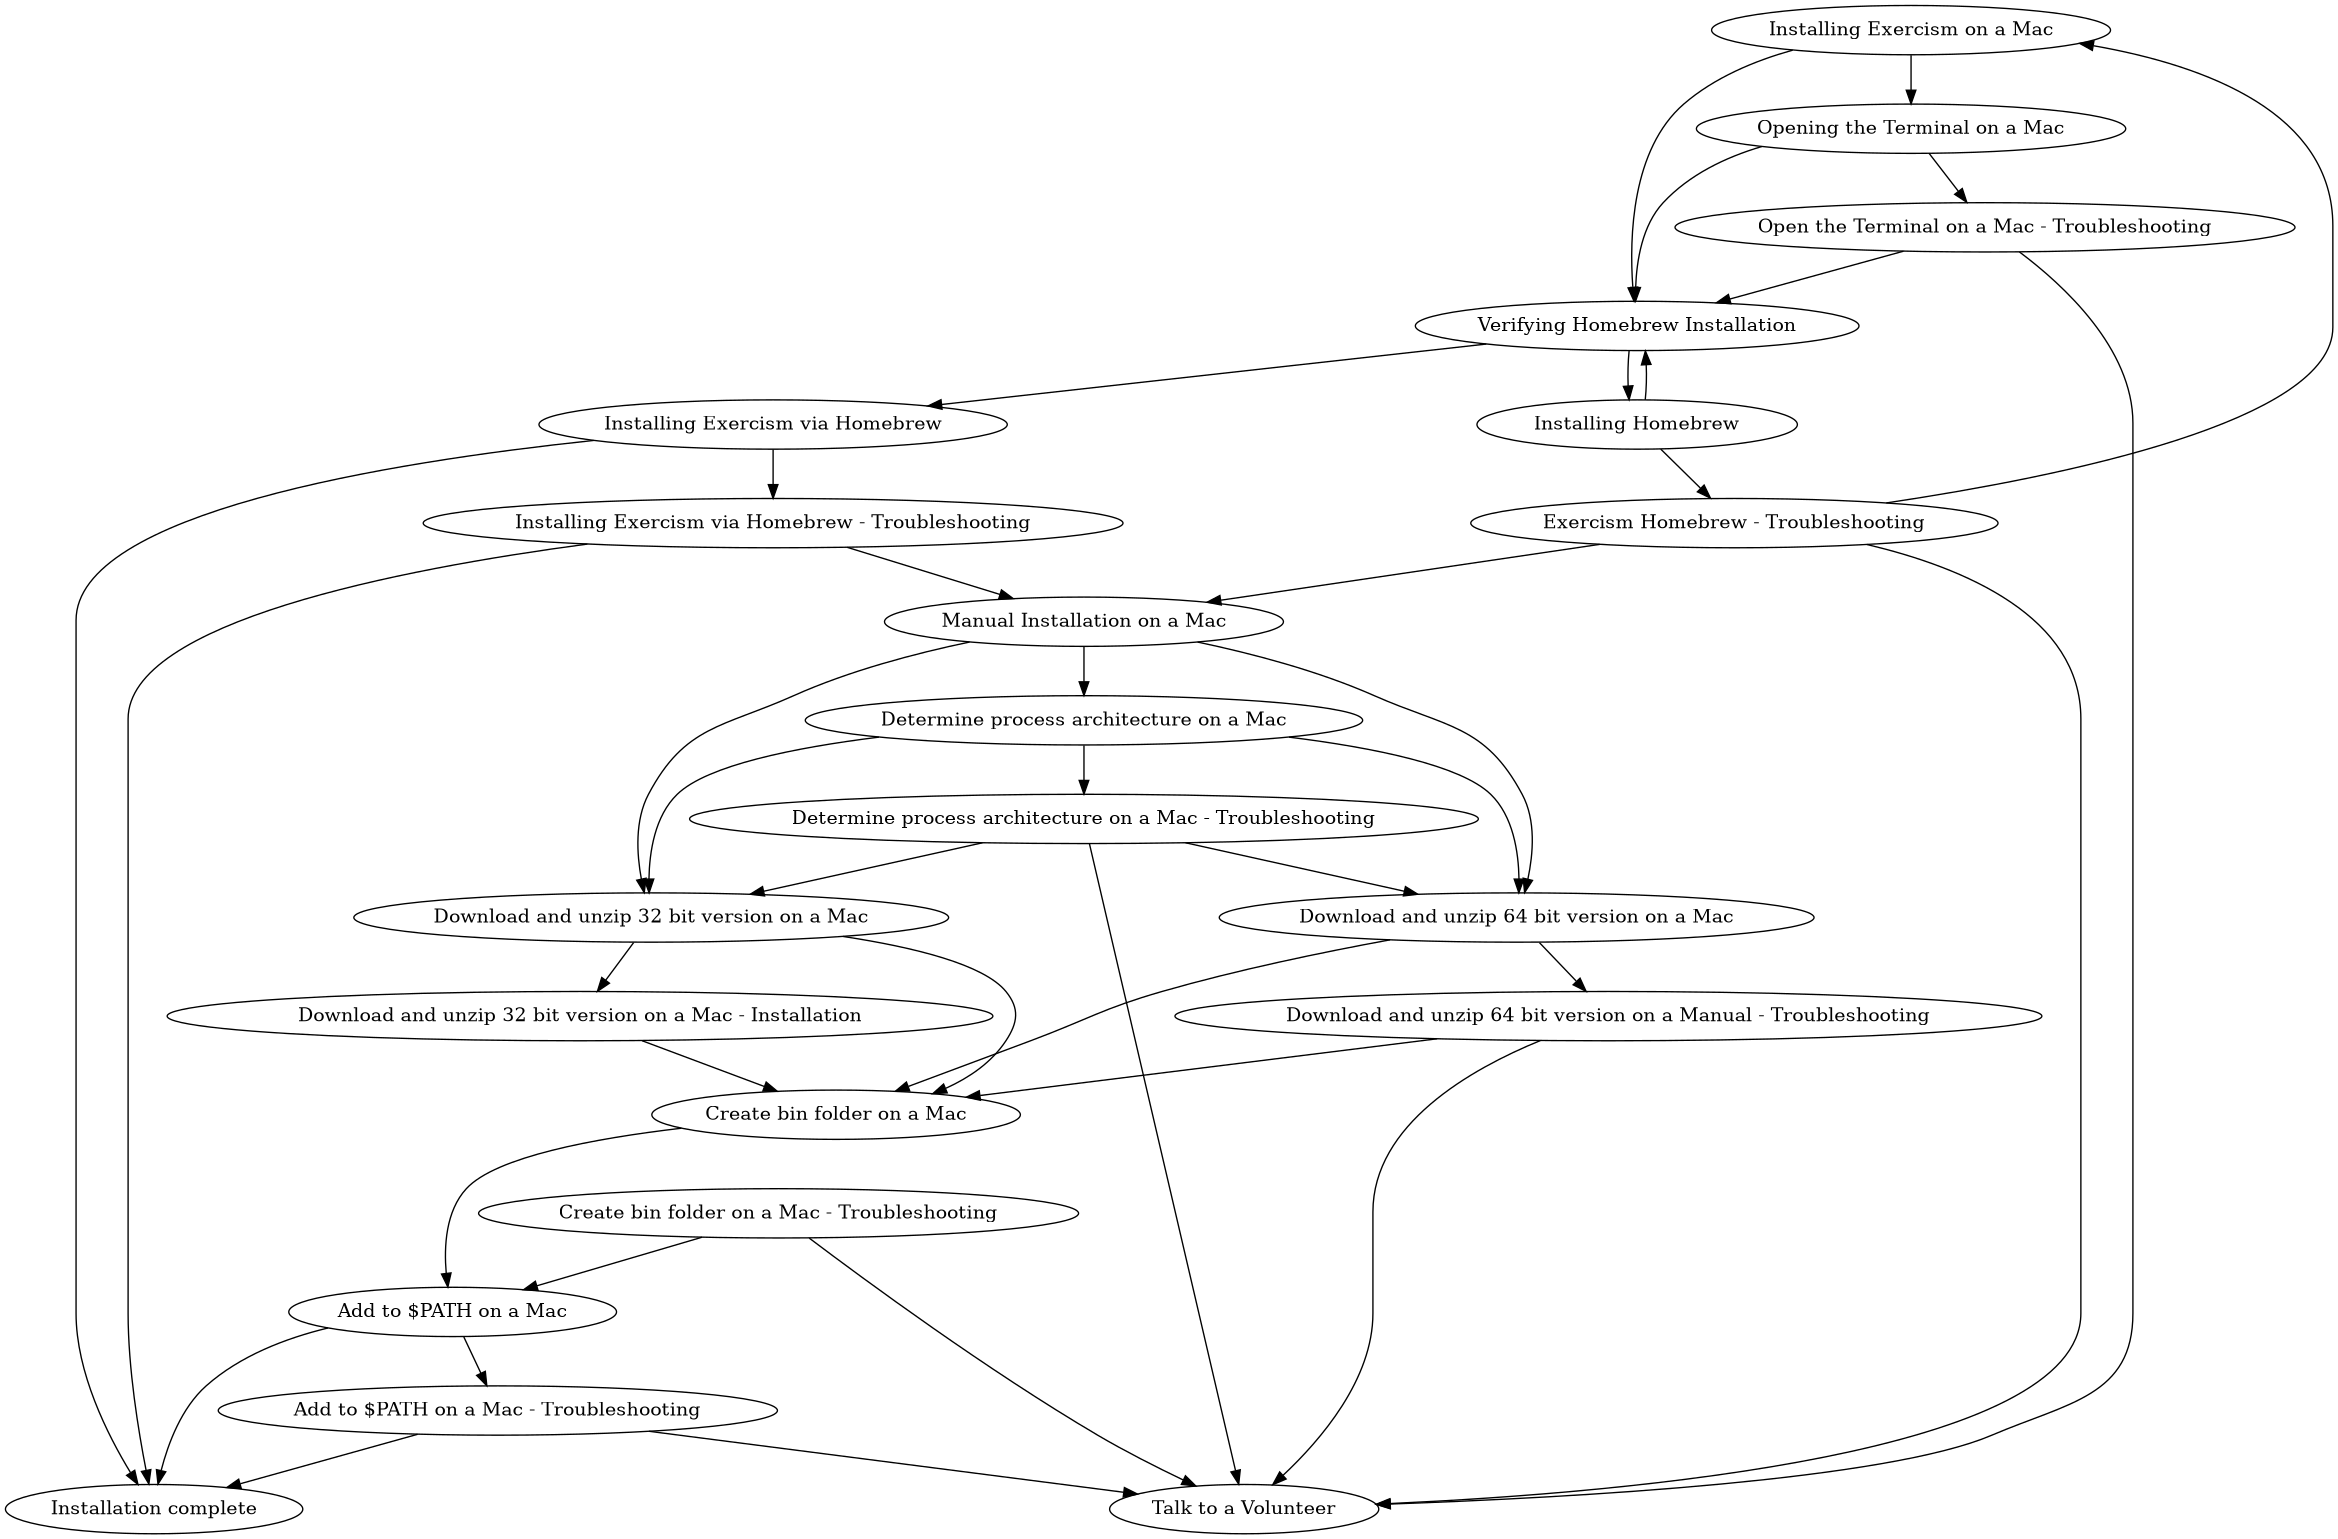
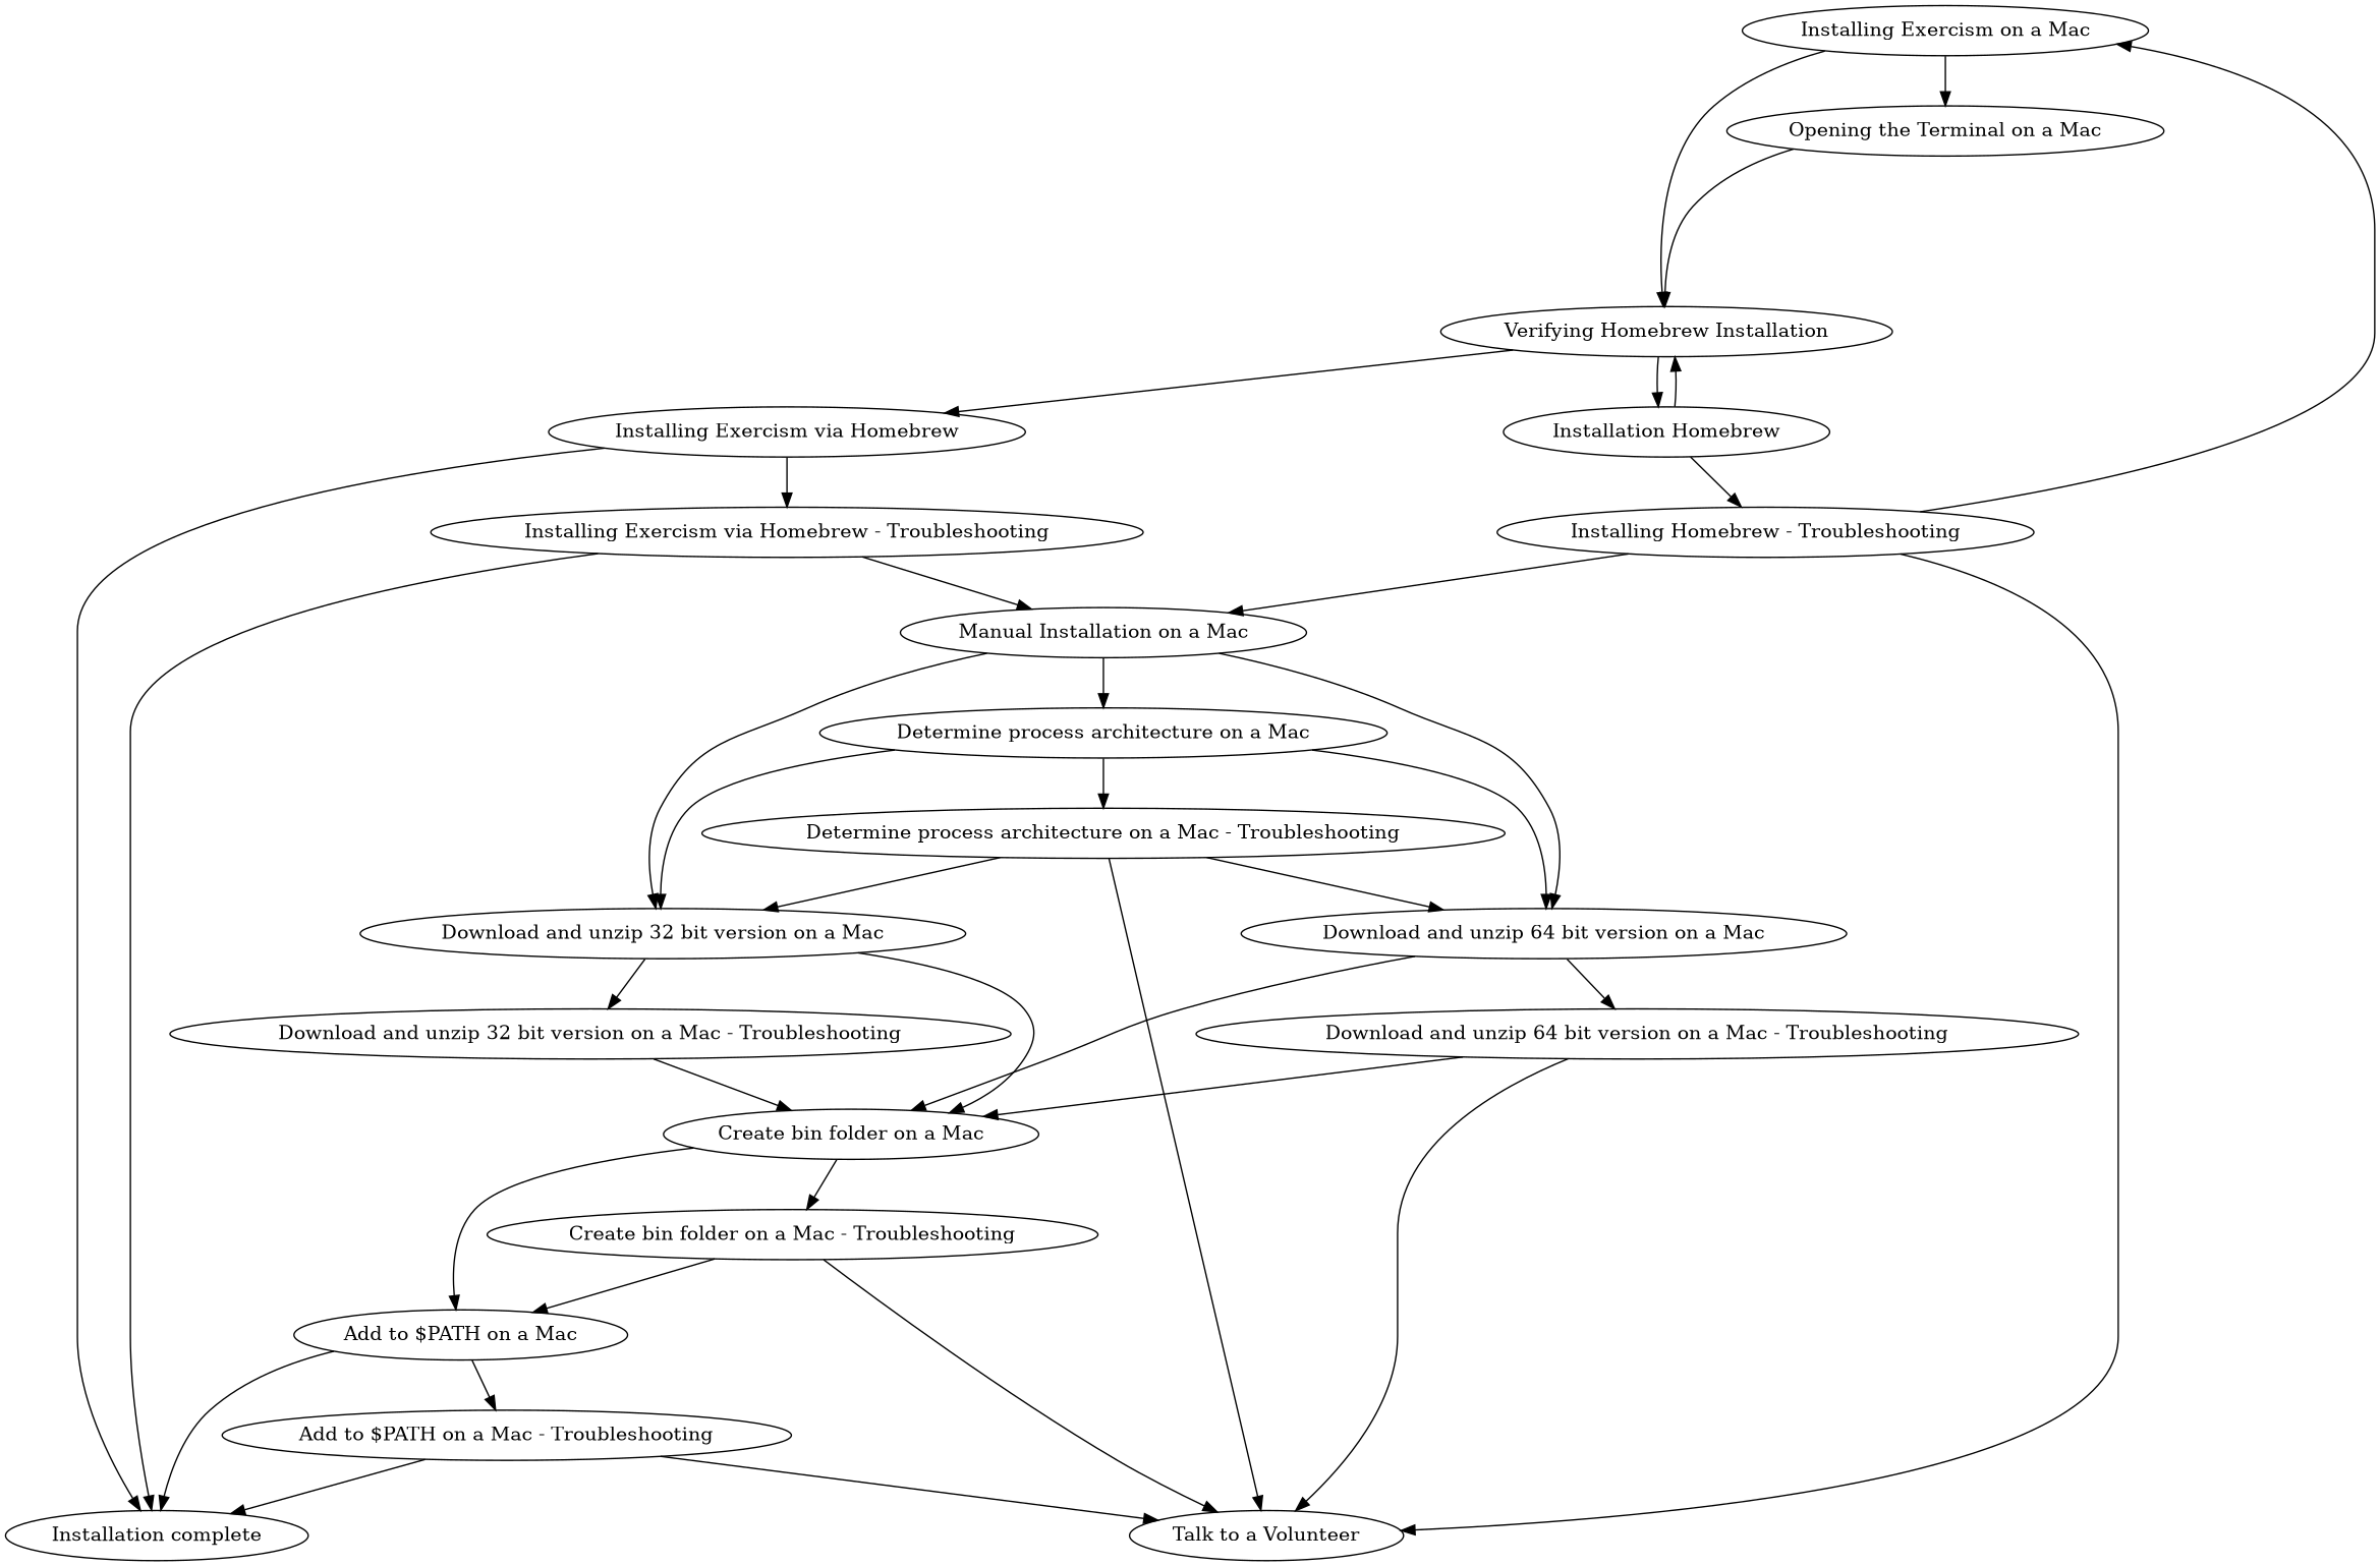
  digraph {
    "Installing Exercism on a Mac"
    "Verifying Homebrew Installation"
    "Opening the Terminal on a Mac"
    "Installing Exercism via Homebrew"
-   "Installing Homebrew"
-   "Open the Terminal on a Mac - Troubleshooting"
+   "Installing Homebrew" [label="Installation Homebrew"]
    "Add to $PATH on a Mac"
    "Installation complete"
    "Add to $PATH on a Mac - Troubleshooting"
    "Talk to a Volunteer"
    "Create bin folder on a Mac"
    "Create bin folder on a Mac - Troubleshooting"
    "Determine process architecture on a Mac"
    "Download and unzip 32 bit version on a Mac"
    "Download and unzip 64 bit version on a Mac"
    "Determine process architecture on a Mac - Troubleshooting"
-   "Download and unzip 32 bit version on a Mac - Troubleshooting" [label="Download and unzip 32 bit version on a Mac - Installation"]
-   "Download and unzip 64 bit version on a Mac - Troubleshooting" [label="Download and unzip 64 bit version on a Manual - Troubleshooting"]
+   "Download and unzip 32 bit version on a Mac - Troubleshooting"
+   "Download and unzip 64 bit version on a Mac - Troubleshooting"
    "Installing Exercism via Homebrew - Troubleshooting"
    "Manual Installation on a Mac"
-   "Installing Homebrew - Troubleshooting" [label="Exercism Homebrew - Troubleshooting"]
+   "Installing Homebrew - Troubleshooting"
    "Installing Exercism on a Mac" -> "Verifying Homebrew Installation"
    "Installing Exercism on a Mac" -> "Opening the Terminal on a Mac"
    "Verifying Homebrew Installation" -> "Installing Exercism via Homebrew"
    "Verifying Homebrew Installation" -> "Installing Homebrew"
    "Opening the Terminal on a Mac" -> "Verifying Homebrew Installation"
-   "Opening the Terminal on a Mac" -> "Open the Terminal on a Mac - Troubleshooting"
    "Installing Exercism via Homebrew" -> "Installation complete"
    "Installing Exercism via Homebrew" -> "Installing Exercism via Homebrew - Troubleshooting"
    "Installing Homebrew" -> "Verifying Homebrew Installation"
    "Installing Homebrew" -> "Installing Homebrew - Troubleshooting"
-   "Open the Terminal on a Mac - Troubleshooting" -> "Verifying Homebrew Installation"
-   "Open the Terminal on a Mac - Troubleshooting" -> "Talk to a Volunteer"
    "Add to $PATH on a Mac" -> "Installation complete"
    "Add to $PATH on a Mac" -> "Add to $PATH on a Mac - Troubleshooting"
    "Add to $PATH on a Mac - Troubleshooting" -> "Installation complete"
    "Add to $PATH on a Mac - Troubleshooting" -> "Talk to a Volunteer"
    "Create bin folder on a Mac" -> "Add to $PATH on a Mac"
+   "Create bin folder on a Mac" -> "Create bin folder on a Mac - Troubleshooting"
    "Create bin folder on a Mac - Troubleshooting" -> "Add to $PATH on a Mac"
    "Create bin folder on a Mac - Troubleshooting" -> "Talk to a Volunteer"
    "Determine process architecture on a Mac" -> "Download and unzip 32 bit version on a Mac"
    "Determine process architecture on a Mac" -> "Download and unzip 64 bit version on a Mac"
    "Determine process architecture on a Mac" -> "Determine process architecture on a Mac - Troubleshooting"
    "Download and unzip 32 bit version on a Mac" -> "Create bin folder on a Mac"
    "Download and unzip 32 bit version on a Mac" -> "Download and unzip 32 bit version on a Mac - Troubleshooting"
    "Download and unzip 64 bit version on a Mac" -> "Create bin folder on a Mac"
    "Download and unzip 64 bit version on a Mac" -> "Download and unzip 64 bit version on a Mac - Troubleshooting"
    "Determine process architecture on a Mac - Troubleshooting" -> "Talk to a Volunteer"
    "Determine process architecture on a Mac - Troubleshooting" -> "Download and unzip 32 bit version on a Mac"
    "Determine process architecture on a Mac - Troubleshooting" -> "Download and unzip 64 bit version on a Mac"
    "Download and unzip 32 bit version on a Mac - Troubleshooting" -> "Create bin folder on a Mac"
    "Download and unzip 64 bit version on a Mac - Troubleshooting" -> "Talk to a Volunteer"
    "Download and unzip 64 bit version on a Mac - Troubleshooting" -> "Create bin folder on a Mac"
    "Installing Exercism via Homebrew - Troubleshooting" -> "Installation complete"
    "Installing Exercism via Homebrew - Troubleshooting" -> "Manual Installation on a Mac"
    "Manual Installation on a Mac" -> "Determine process architecture on a Mac"
    "Manual Installation on a Mac" -> "Download and unzip 32 bit version on a Mac"
    "Manual Installation on a Mac" -> "Download and unzip 64 bit version on a Mac"
    "Installing Homebrew - Troubleshooting" -> "Installing Exercism on a Mac"
    "Installing Homebrew - Troubleshooting" -> "Talk to a Volunteer"
    "Installing Homebrew - Troubleshooting" -> "Manual Installation on a Mac"
  }
